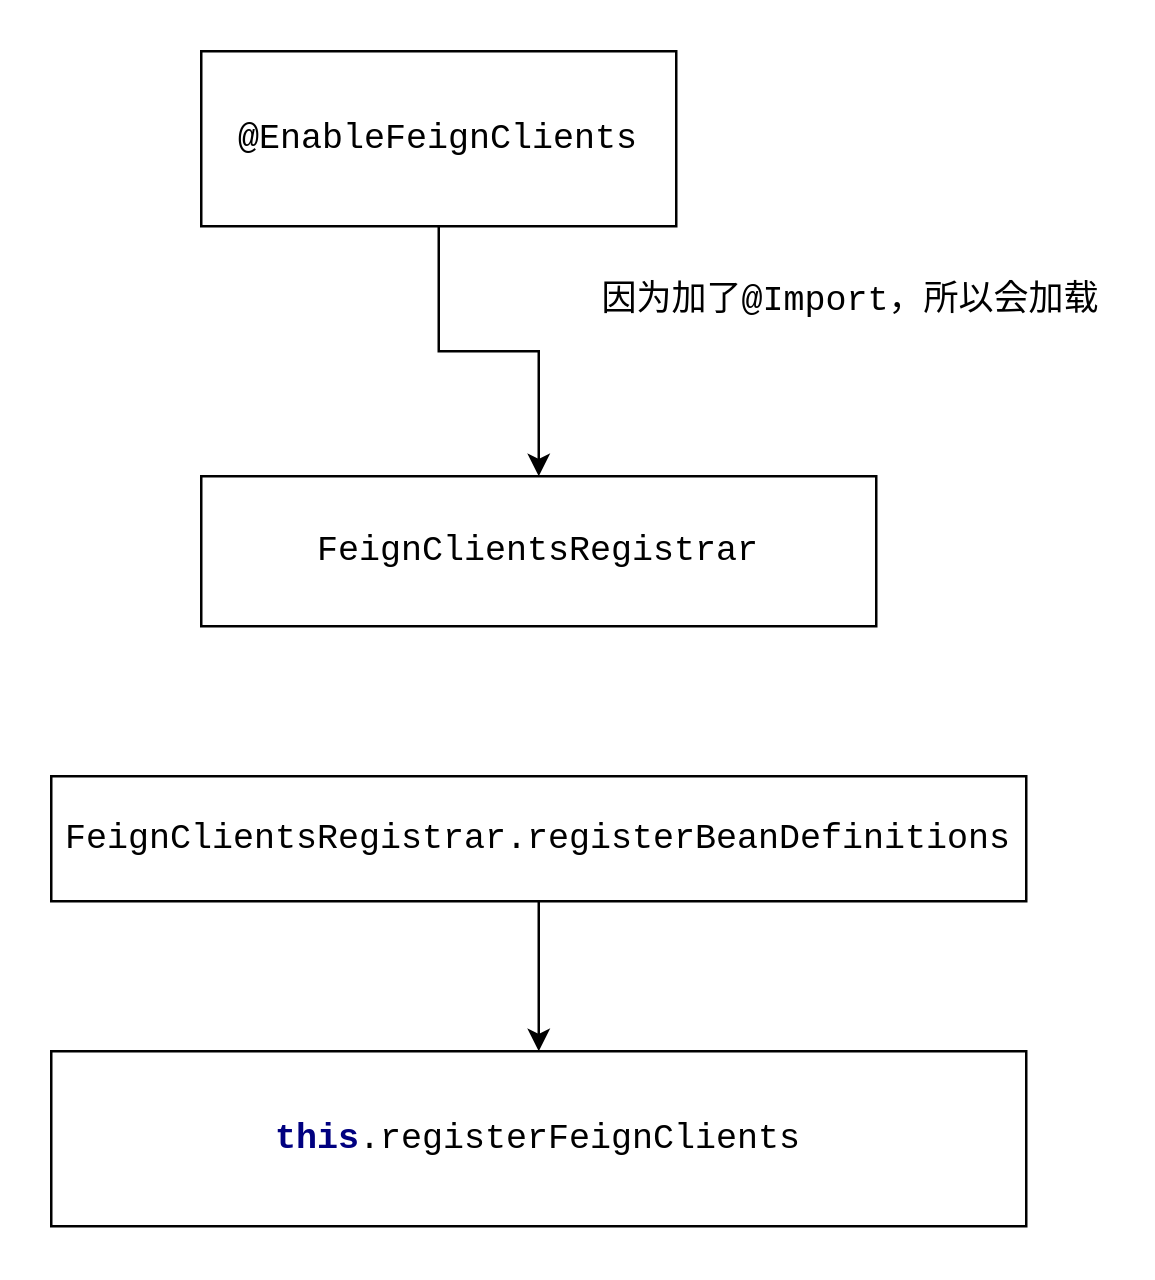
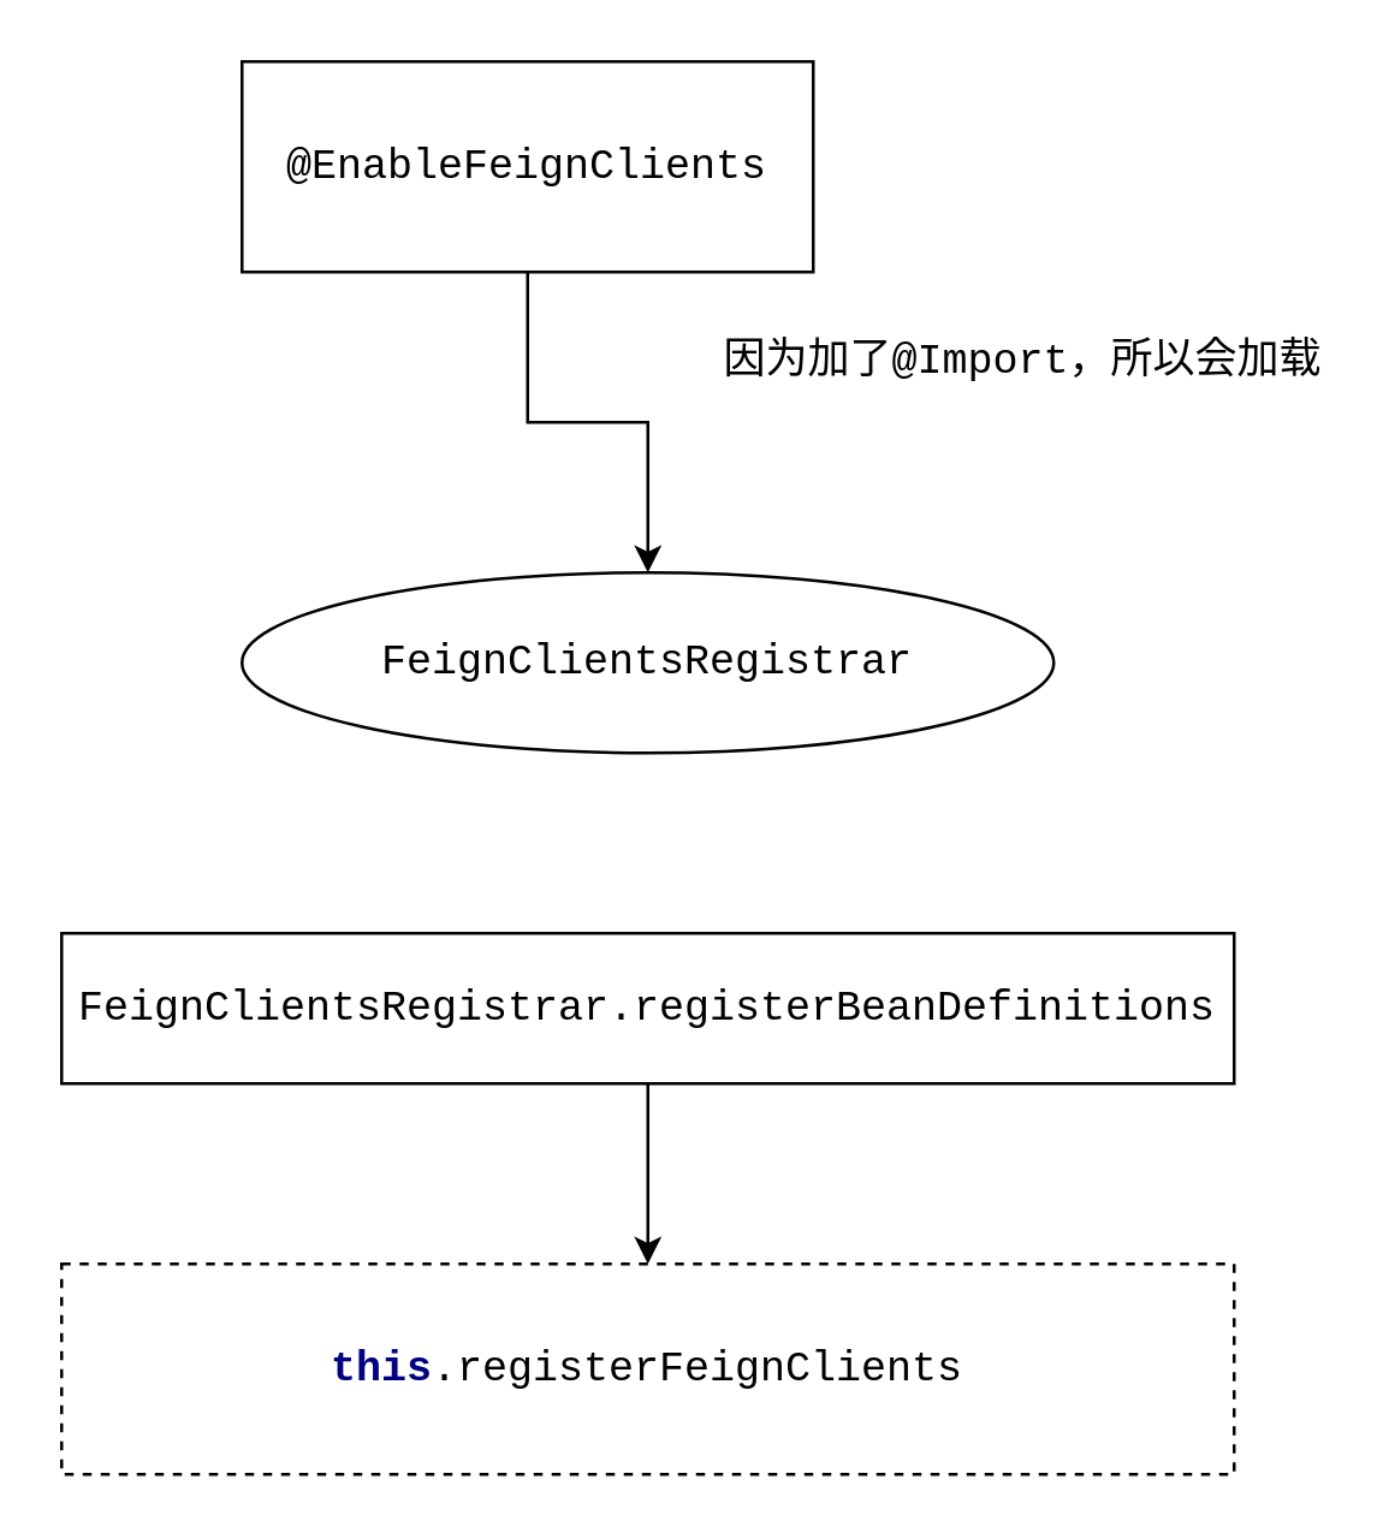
  <mxCell id="0" />
  <mxCell id="1" parent="0" />
  <mxCell id="2" style="edgeStyle=orthogonalEdgeStyle;rounded=0;orthogonalLoop=1;jettySize=auto;html=1;" edge="1" parent="1" source="3" target="4"><mxGeometry relative="1" as="geometry" /></mxCell>
  <mxCell id="3" value="&lt;pre style=&quot;background-color: rgb(255 , 255 , 255) ; font-family: &amp;#34;courier new&amp;#34; ; font-size: 10.5pt&quot;&gt;@EnableFeignClients&lt;/pre&gt;" style="rounded=0;whiteSpace=wrap;html=1;" vertex="1" parent="1"><mxGeometry x="80" y="20" width="190" height="70" as="geometry" /></mxCell>
- <mxCell id="4" value="&lt;pre style=&quot;background-color: rgb(255 , 255 , 255) ; font-family: &amp;#34;courier new&amp;#34; ; font-size: 10.5pt&quot;&gt;FeignClientsRegistrar&lt;/pre&gt;" style="rounded=0;whiteSpace=wrap;html=1;" vertex="1" parent="1"><mxGeometry x="80" y="190" width="270" height="60" as="geometry" /></mxCell>
+ <mxCell id="4" value="&lt;pre style=&quot;background-color: rgb(255 , 255 , 255) ; font-family: &amp;#34;courier new&amp;#34; ; font-size: 10.5pt&quot;&gt;FeignClientsRegistrar&lt;/pre&gt;" style="ellipse;whiteSpace=wrap;html=1;" vertex="1" parent="1"><mxGeometry x="80" y="190" width="270" height="60" as="geometry" /></mxCell>
  <mxCell id="5" style="edgeStyle=orthogonalEdgeStyle;rounded=0;orthogonalLoop=1;jettySize=auto;html=1;entryX=0.5;entryY=0;entryDx=0;entryDy=0;" edge="1" parent="1" source="6" target="8"><mxGeometry relative="1" as="geometry" /></mxCell>
  <mxCell id="6" value="&lt;pre style=&quot;background-color: rgb(255 , 255 , 255) ; font-family: &amp;#34;courier new&amp;#34; ; font-size: 10.5pt&quot;&gt;&lt;span style=&quot;font-size: 10.5pt&quot;&gt;FeignClientsRegistrar.&lt;/span&gt;registerBeanDefinitions&lt;/pre&gt;" style="rounded=0;whiteSpace=wrap;html=1;" vertex="1" parent="1"><mxGeometry x="20" y="310" width="390" height="50" as="geometry" /></mxCell>
  <mxCell id="7" value="&lt;pre style=&quot;background-color: rgb(255 , 255 , 255) ; font-family: &amp;#34;courier new&amp;#34; ; font-size: 10.5pt&quot;&gt;&lt;pre style=&quot;font-family: &amp;#34;courier new&amp;#34; ; font-size: 10.5pt&quot;&gt;因为加了@Import，所以会加载&lt;/pre&gt;&lt;/pre&gt;" style="text;html=1;strokeColor=none;fillColor=none;align=center;verticalAlign=middle;whiteSpace=wrap;rounded=0;" vertex="1" parent="1"><mxGeometry x="240" y="100" width="200" height="40" as="geometry" /></mxCell>
- <mxCell id="8" value="&lt;pre style=&quot;background-color: rgb(255 , 255 , 255) ; font-family: &amp;#34;courier new&amp;#34; ; font-size: 10.5pt&quot;&gt;&lt;span style=&quot;color: #000080 ; font-weight: bold&quot;&gt;this&lt;/span&gt;.registerFeignClients&lt;/pre&gt;" style="rounded=0;whiteSpace=wrap;html=1;" vertex="1" parent="1"><mxGeometry x="20" y="420" width="390" height="70" as="geometry" /></mxCell>
+ <mxCell id="8" value="&lt;pre style=&quot;background-color: rgb(255 , 255 , 255) ; font-family: &amp;#34;courier new&amp;#34; ; font-size: 10.5pt&quot;&gt;&lt;span style=&quot;color: #000080 ; font-weight: bold&quot;&gt;this&lt;/span&gt;.registerFeignClients&lt;/pre&gt;" style="rounded=0;whiteSpace=wrap;html=1;dashed=1;" vertex="1" parent="1"><mxGeometry x="20" y="420" width="390" height="70" as="geometry" /></mxCell>
